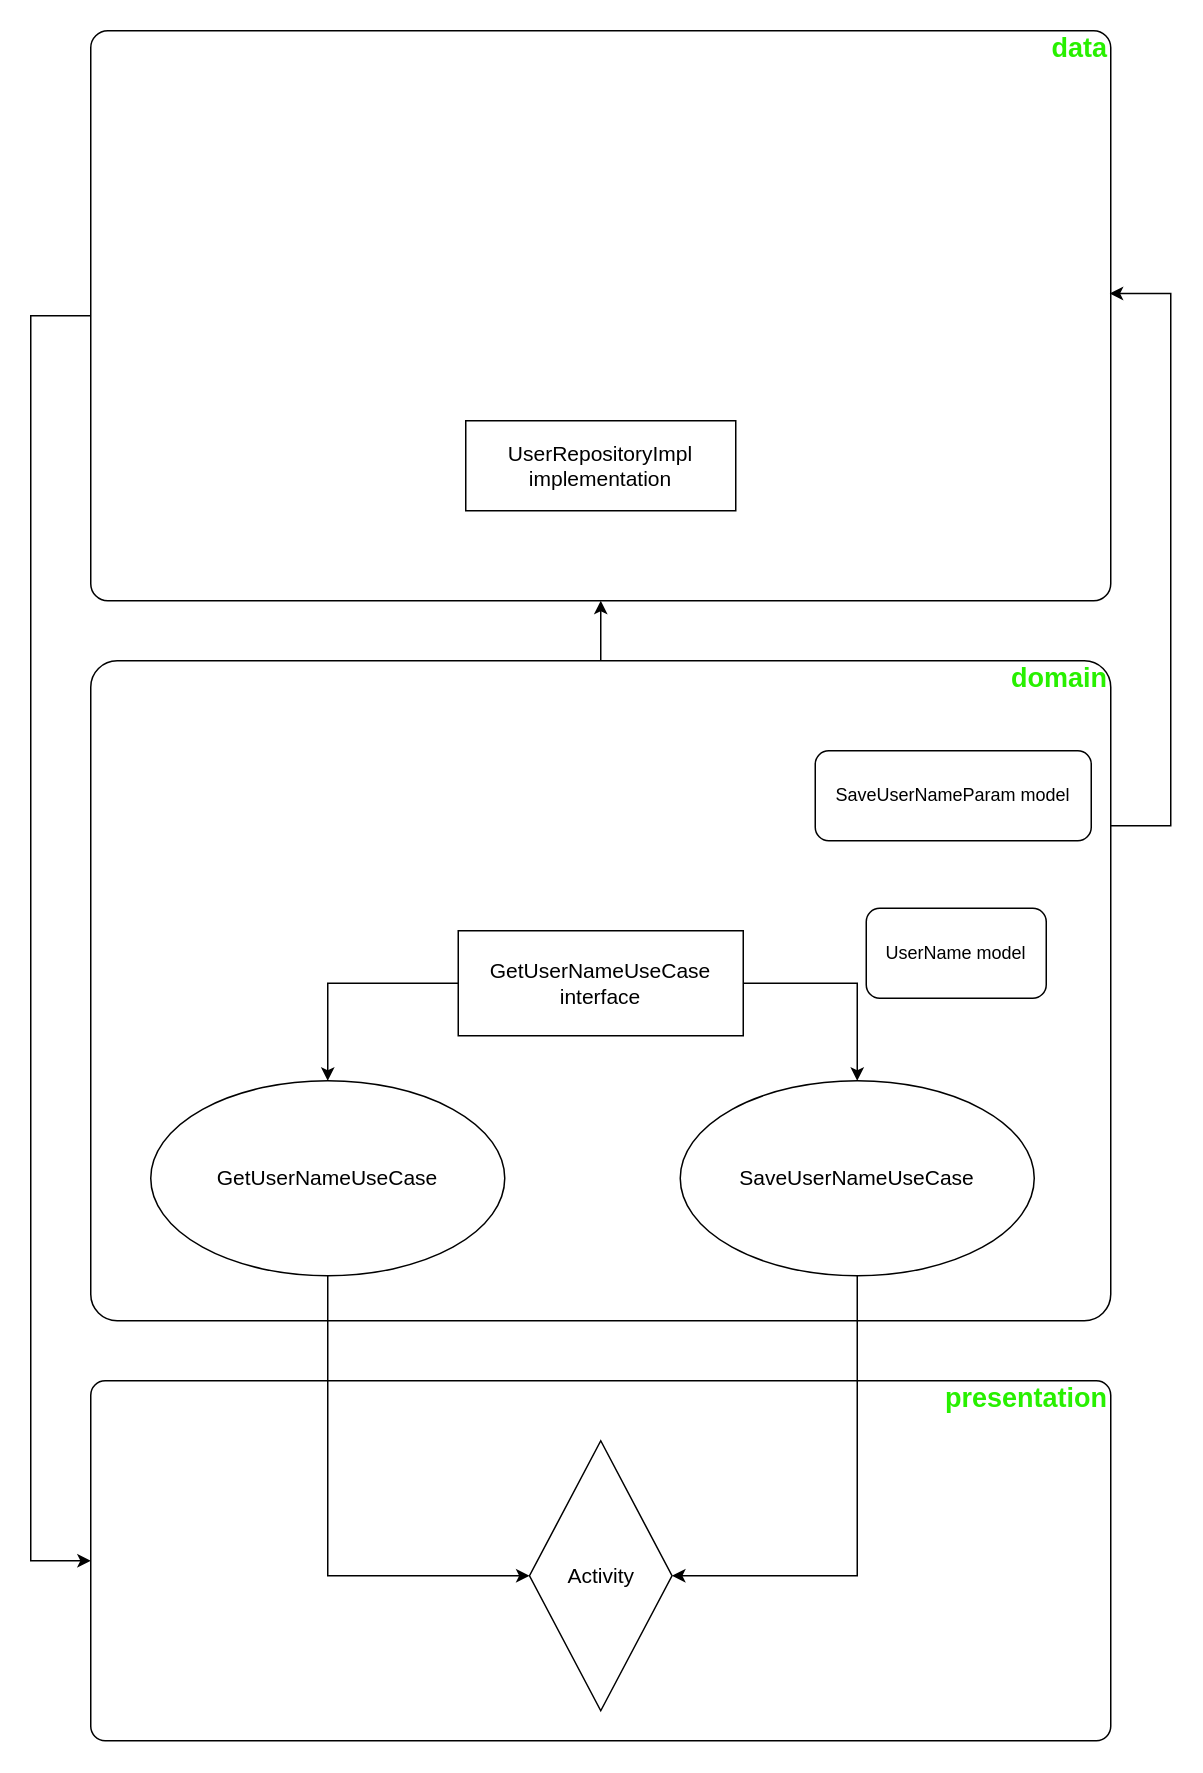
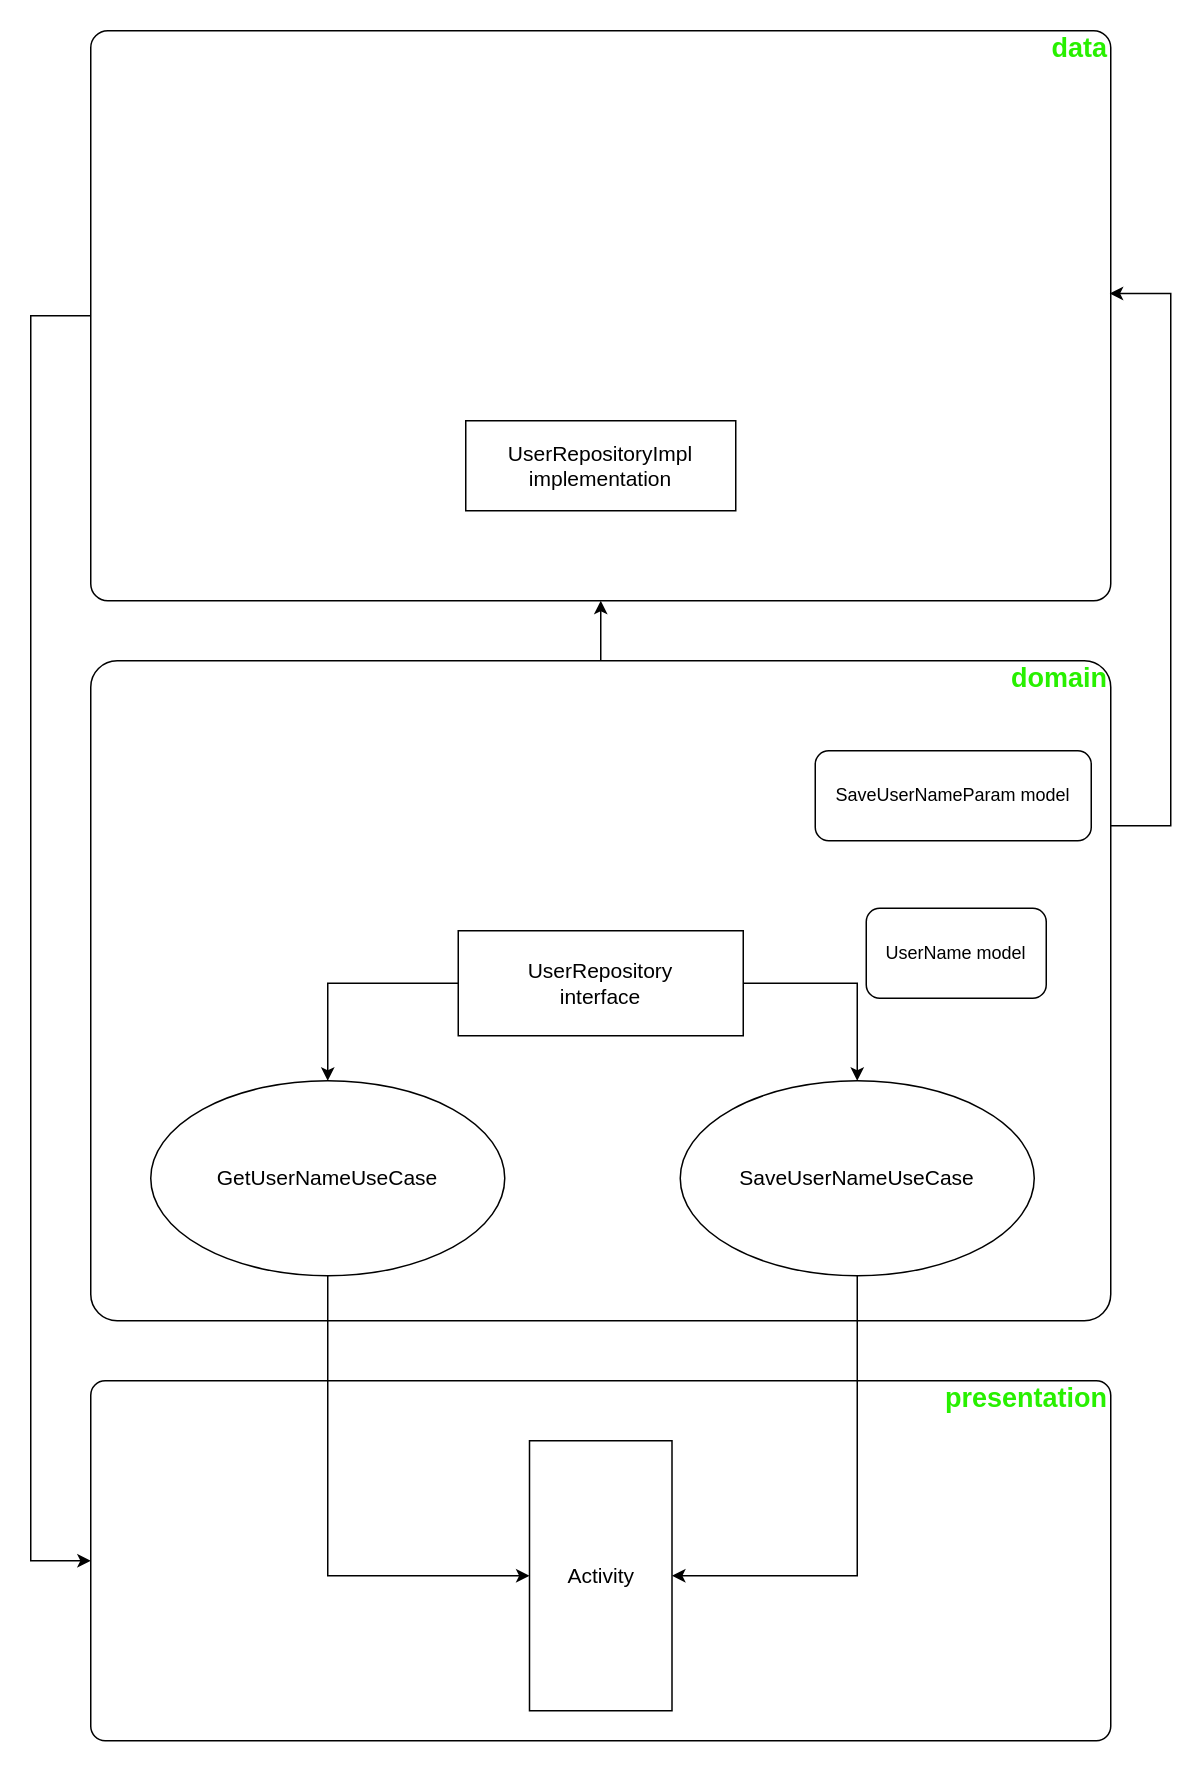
  <mxCell id="0" />
  <mxCell id="1" parent="0" />
  <mxCell id="2" value="&lt;h2&gt;&lt;font color=&quot;#28f000&quot;&gt;presentation&lt;/font&gt;&lt;/h2&gt;" style="rounded=1;whiteSpace=wrap;html=1;align=right;verticalAlign=top;arcSize=4;fontStyle=0;horizontal=1;spacingTop=-20;" parent="1" vertex="1"><mxGeometry x="60" y="920" width="680" height="240" as="geometry" /></mxCell>
  <mxCell id="3" value="" style="edgeStyle=orthogonalEdgeStyle;rounded=0;orthogonalLoop=1;jettySize=auto;html=1;" parent="1" source="4" target="11" edge="1"><mxGeometry relative="1" as="geometry" /></mxCell>
  <mxCell id="4" value="&lt;h2&gt;&lt;font color=&quot;#28f000&quot;&gt;domain&lt;/font&gt;&lt;/h2&gt;" style="rounded=1;whiteSpace=wrap;html=1;align=right;verticalAlign=top;horizontal=1;arcSize=4;spacingTop=-20;" parent="1" vertex="1"><mxGeometry x="60" y="440" width="680" height="440" as="geometry" /></mxCell>
- <mxCell id="5" value="Activity" style="rhombus;whiteSpace=wrap;html=1;fontSize=14;" parent="1" vertex="1"><mxGeometry x="352.5" y="960" width="95" height="180" as="geometry" /></mxCell>
+ <mxCell id="5" value="Activity" style="rounded=0;whiteSpace=wrap;html=1;fontSize=14;" parent="1" vertex="1"><mxGeometry x="352.5" y="960" width="95" height="180" as="geometry" /></mxCell>
  <mxCell id="6" style="edgeStyle=orthogonalEdgeStyle;rounded=0;orthogonalLoop=1;jettySize=auto;html=1;exitX=0.5;exitY=1;exitDx=0;exitDy=0;entryX=1;entryY=0.5;entryDx=0;entryDy=0;" parent="1" source="7" target="5" edge="1"><mxGeometry relative="1" as="geometry" /></mxCell>
  <mxCell id="7" value="SaveUserNameUseCase" style="ellipse;whiteSpace=wrap;html=1;fontSize=14;" parent="1" vertex="1"><mxGeometry x="453" y="720" width="236" height="130" as="geometry" /></mxCell>
  <mxCell id="8" style="edgeStyle=orthogonalEdgeStyle;rounded=0;orthogonalLoop=1;jettySize=auto;html=1;exitX=0.5;exitY=1;exitDx=0;exitDy=0;entryX=0;entryY=0.5;entryDx=0;entryDy=0;" parent="1" source="9" target="5" edge="1"><mxGeometry relative="1" as="geometry" /></mxCell>
  <mxCell id="9" value="GetUserNameUseCase" style="ellipse;whiteSpace=wrap;html=1;fontSize=14;" parent="1" vertex="1"><mxGeometry x="100" y="720" width="236" height="130" as="geometry" /></mxCell>
  <mxCell id="10" style="edgeStyle=orthogonalEdgeStyle;rounded=0;orthogonalLoop=1;jettySize=auto;html=1;exitX=0;exitY=0.5;exitDx=0;exitDy=0;entryX=0;entryY=0.5;entryDx=0;entryDy=0;" parent="1" source="11" target="2" edge="1"><mxGeometry relative="1" as="geometry"><Array as="points"><mxPoint x="20" y="210" /><mxPoint x="20" y="1040" /></Array></mxGeometry></mxCell>
  <mxCell id="11" value="&lt;h2&gt;&lt;font color=&quot;#28f000&quot;&gt;data&lt;/font&gt;&lt;/h2&gt;" style="rounded=1;whiteSpace=wrap;html=1;align=right;verticalAlign=top;horizontal=1;arcSize=3;spacingTop=-20;" parent="1" vertex="1"><mxGeometry x="60" y="20" width="680" height="380" as="geometry" /></mxCell>
  <mxCell id="12" value="UserRepositoryImpl&lt;br style=&quot;font-size: 14px;&quot;&gt;implementation" style="rounded=0;whiteSpace=wrap;html=1;fontSize=14;" parent="1" vertex="1"><mxGeometry x="310" y="280" width="180" height="60" as="geometry" /></mxCell>
  <mxCell id="13" value="UserName model" style="rounded=1;whiteSpace=wrap;html=1;" parent="1" vertex="1"><mxGeometry x="577" y="605" width="120" height="60" as="geometry" /></mxCell>
  <mxCell id="14" value="SaveUserNameParam&amp;nbsp;model" style="rounded=1;whiteSpace=wrap;html=1;" parent="1" vertex="1"><mxGeometry x="543" y="500" width="184" height="60" as="geometry" /></mxCell>
  <mxCell id="15" style="edgeStyle=orthogonalEdgeStyle;rounded=0;orthogonalLoop=1;jettySize=auto;html=1;exitX=0;exitY=0.5;exitDx=0;exitDy=0;" parent="1" source="17" target="9" edge="1"><mxGeometry relative="1" as="geometry" /></mxCell>
  <mxCell id="16" style="edgeStyle=orthogonalEdgeStyle;rounded=0;orthogonalLoop=1;jettySize=auto;html=1;exitX=1;exitY=0.5;exitDx=0;exitDy=0;" parent="1" source="17" target="7" edge="1"><mxGeometry relative="1" as="geometry" /></mxCell>
- <mxCell id="17" value="GetUserNameUseCase&lt;br style=&quot;font-size: 14px;&quot;&gt;interface" style="rounded=0;whiteSpace=wrap;html=1;fontSize=14;" parent="1" vertex="1"><mxGeometry x="305" y="620" width="190" height="70" as="geometry" /></mxCell>
+ <mxCell id="17" value="UserRepository&lt;br style=&quot;font-size: 14px;&quot;&gt;interface" style="rounded=0;whiteSpace=wrap;html=1;fontSize=14;" parent="1" vertex="1"><mxGeometry x="305" y="620" width="190" height="70" as="geometry" /></mxCell>
  <mxCell id="18" style="edgeStyle=orthogonalEdgeStyle;rounded=0;orthogonalLoop=1;jettySize=auto;html=1;exitX=1;exitY=0.25;exitDx=0;exitDy=0;entryX=0.999;entryY=0.461;entryDx=0;entryDy=0;entryPerimeter=0;" parent="1" source="4" target="11" edge="1"><mxGeometry relative="1" as="geometry"><Array as="points"><mxPoint x="780" y="550" /><mxPoint x="780" y="195" /></Array></mxGeometry></mxCell>
